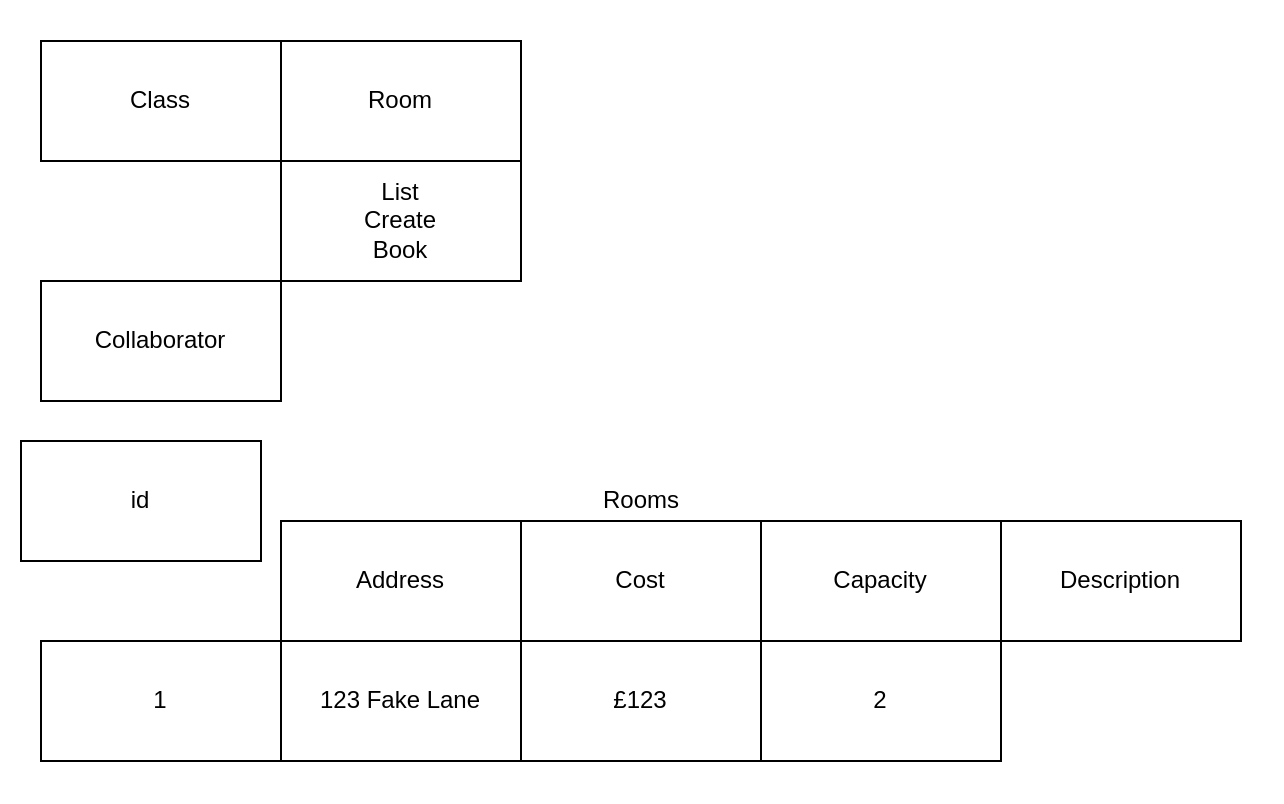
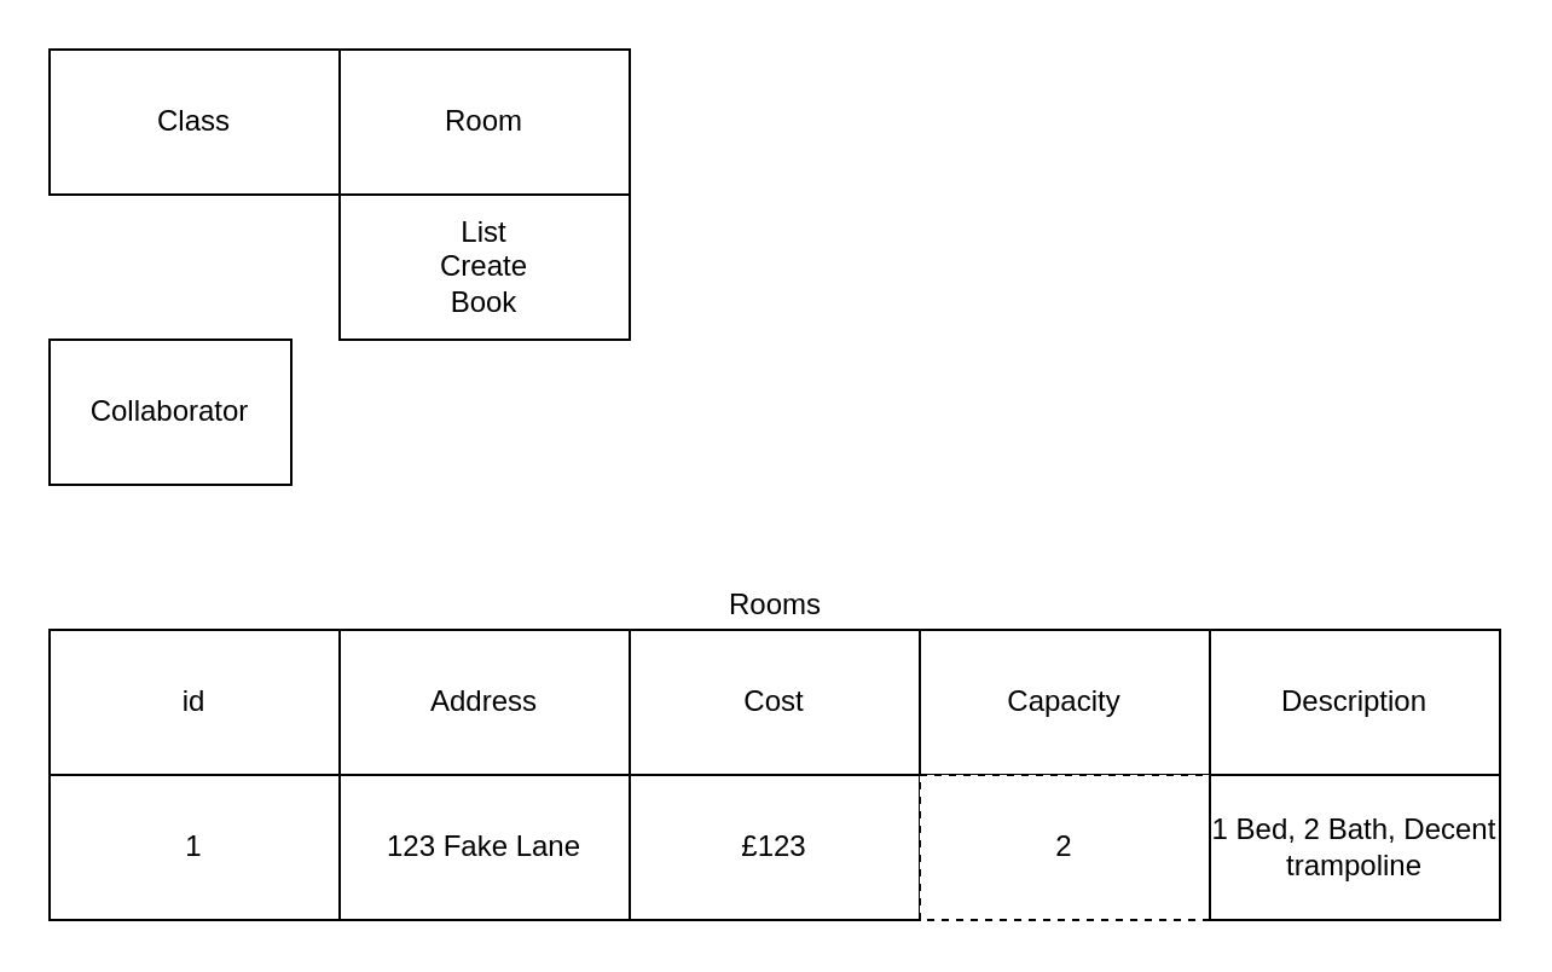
  <mxCell id="0" />
  <mxCell id="1" parent="0" />
  <mxCell id="2" value="Class" style="rounded=0;whiteSpace=wrap;html=1;" vertex="1" parent="1"><mxGeometry x="20" y="20" width="120" height="60" as="geometry" /></mxCell>
- <mxCell id="3" value="Collaborator" style="whiteSpace=wrap;html=1;" vertex="1" parent="1"><mxGeometry x="20" y="140" width="120" height="60" as="geometry" /></mxCell>
+ <mxCell id="3" value="Collaborator" style="whiteSpace=wrap;html=1;" vertex="1" parent="1"><mxGeometry x="20" y="140" width="100" height="60" as="geometry" /></mxCell>
  <mxCell id="4" value="Room" style="whiteSpace=wrap;html=1;" vertex="1" parent="1"><mxGeometry x="140" y="20" width="120" height="60" as="geometry" /></mxCell>
  <mxCell id="5" value="List&lt;br&gt;Create&lt;br&gt;Book" style="whiteSpace=wrap;html=1;" vertex="1" parent="1"><mxGeometry x="140" y="80" width="120" height="60" as="geometry" /></mxCell>
- <mxCell id="6" value="id" style="whiteSpace=wrap;html=1;" vertex="1" parent="1"><mxGeometry x="10" y="220" width="120" height="60" as="geometry" /></mxCell>
+ <mxCell id="6" value="id" style="whiteSpace=wrap;html=1;" vertex="1" parent="1"><mxGeometry x="20" y="260" width="120" height="60" as="geometry" /></mxCell>
  <mxCell id="7" value="Rooms" style="text;html=1;align=center;verticalAlign=middle;resizable=0;points=[];autosize=1;strokeColor=none;fillColor=none;" vertex="1" parent="1"><mxGeometry x="295" y="240" width="50" height="20" as="geometry" /></mxCell>
  <mxCell id="8" value="1" style="whiteSpace=wrap;html=1;" vertex="1" parent="1"><mxGeometry x="20" y="320" width="120" height="60" as="geometry" /></mxCell>
  <mxCell id="9" value="Address" style="whiteSpace=wrap;html=1;" vertex="1" parent="1"><mxGeometry x="140" y="260" width="120" height="60" as="geometry" /></mxCell>
  <mxCell id="10" value="Cost" style="whiteSpace=wrap;html=1;" vertex="1" parent="1"><mxGeometry x="260" y="260" width="120" height="60" as="geometry" /></mxCell>
  <mxCell id="11" value="123 Fake Lane" style="whiteSpace=wrap;html=1;" vertex="1" parent="1"><mxGeometry x="140" y="320" width="120" height="60" as="geometry" /></mxCell>
  <mxCell id="12" value="£123" style="whiteSpace=wrap;html=1;" vertex="1" parent="1"><mxGeometry x="260" y="320" width="120" height="60" as="geometry" /></mxCell>
  <mxCell id="13" value="Capacity" style="whiteSpace=wrap;html=1;" vertex="1" parent="1"><mxGeometry x="380" y="260" width="120" height="60" as="geometry" /></mxCell>
- <mxCell id="14" value="2" style="whiteSpace=wrap;html=1;" vertex="1" parent="1"><mxGeometry x="380" y="320" width="120" height="60" as="geometry" /></mxCell>
+ <mxCell id="14" value="2" style="whiteSpace=wrap;html=1;dashed=1;" vertex="1" parent="1"><mxGeometry x="380" y="320" width="120" height="60" as="geometry" /></mxCell>
  <mxCell id="15" value="Description" style="whiteSpace=wrap;html=1;" vertex="1" parent="1"><mxGeometry x="500" y="260" width="120" height="60" as="geometry" /></mxCell>
+ <mxCell id="16" value="1 Bed, 2 Bath, Decent trampoline" style="whiteSpace=wrap;html=1;" vertex="1" parent="1"><mxGeometry x="500" y="320" width="120" height="60" as="geometry" /></mxCell>
